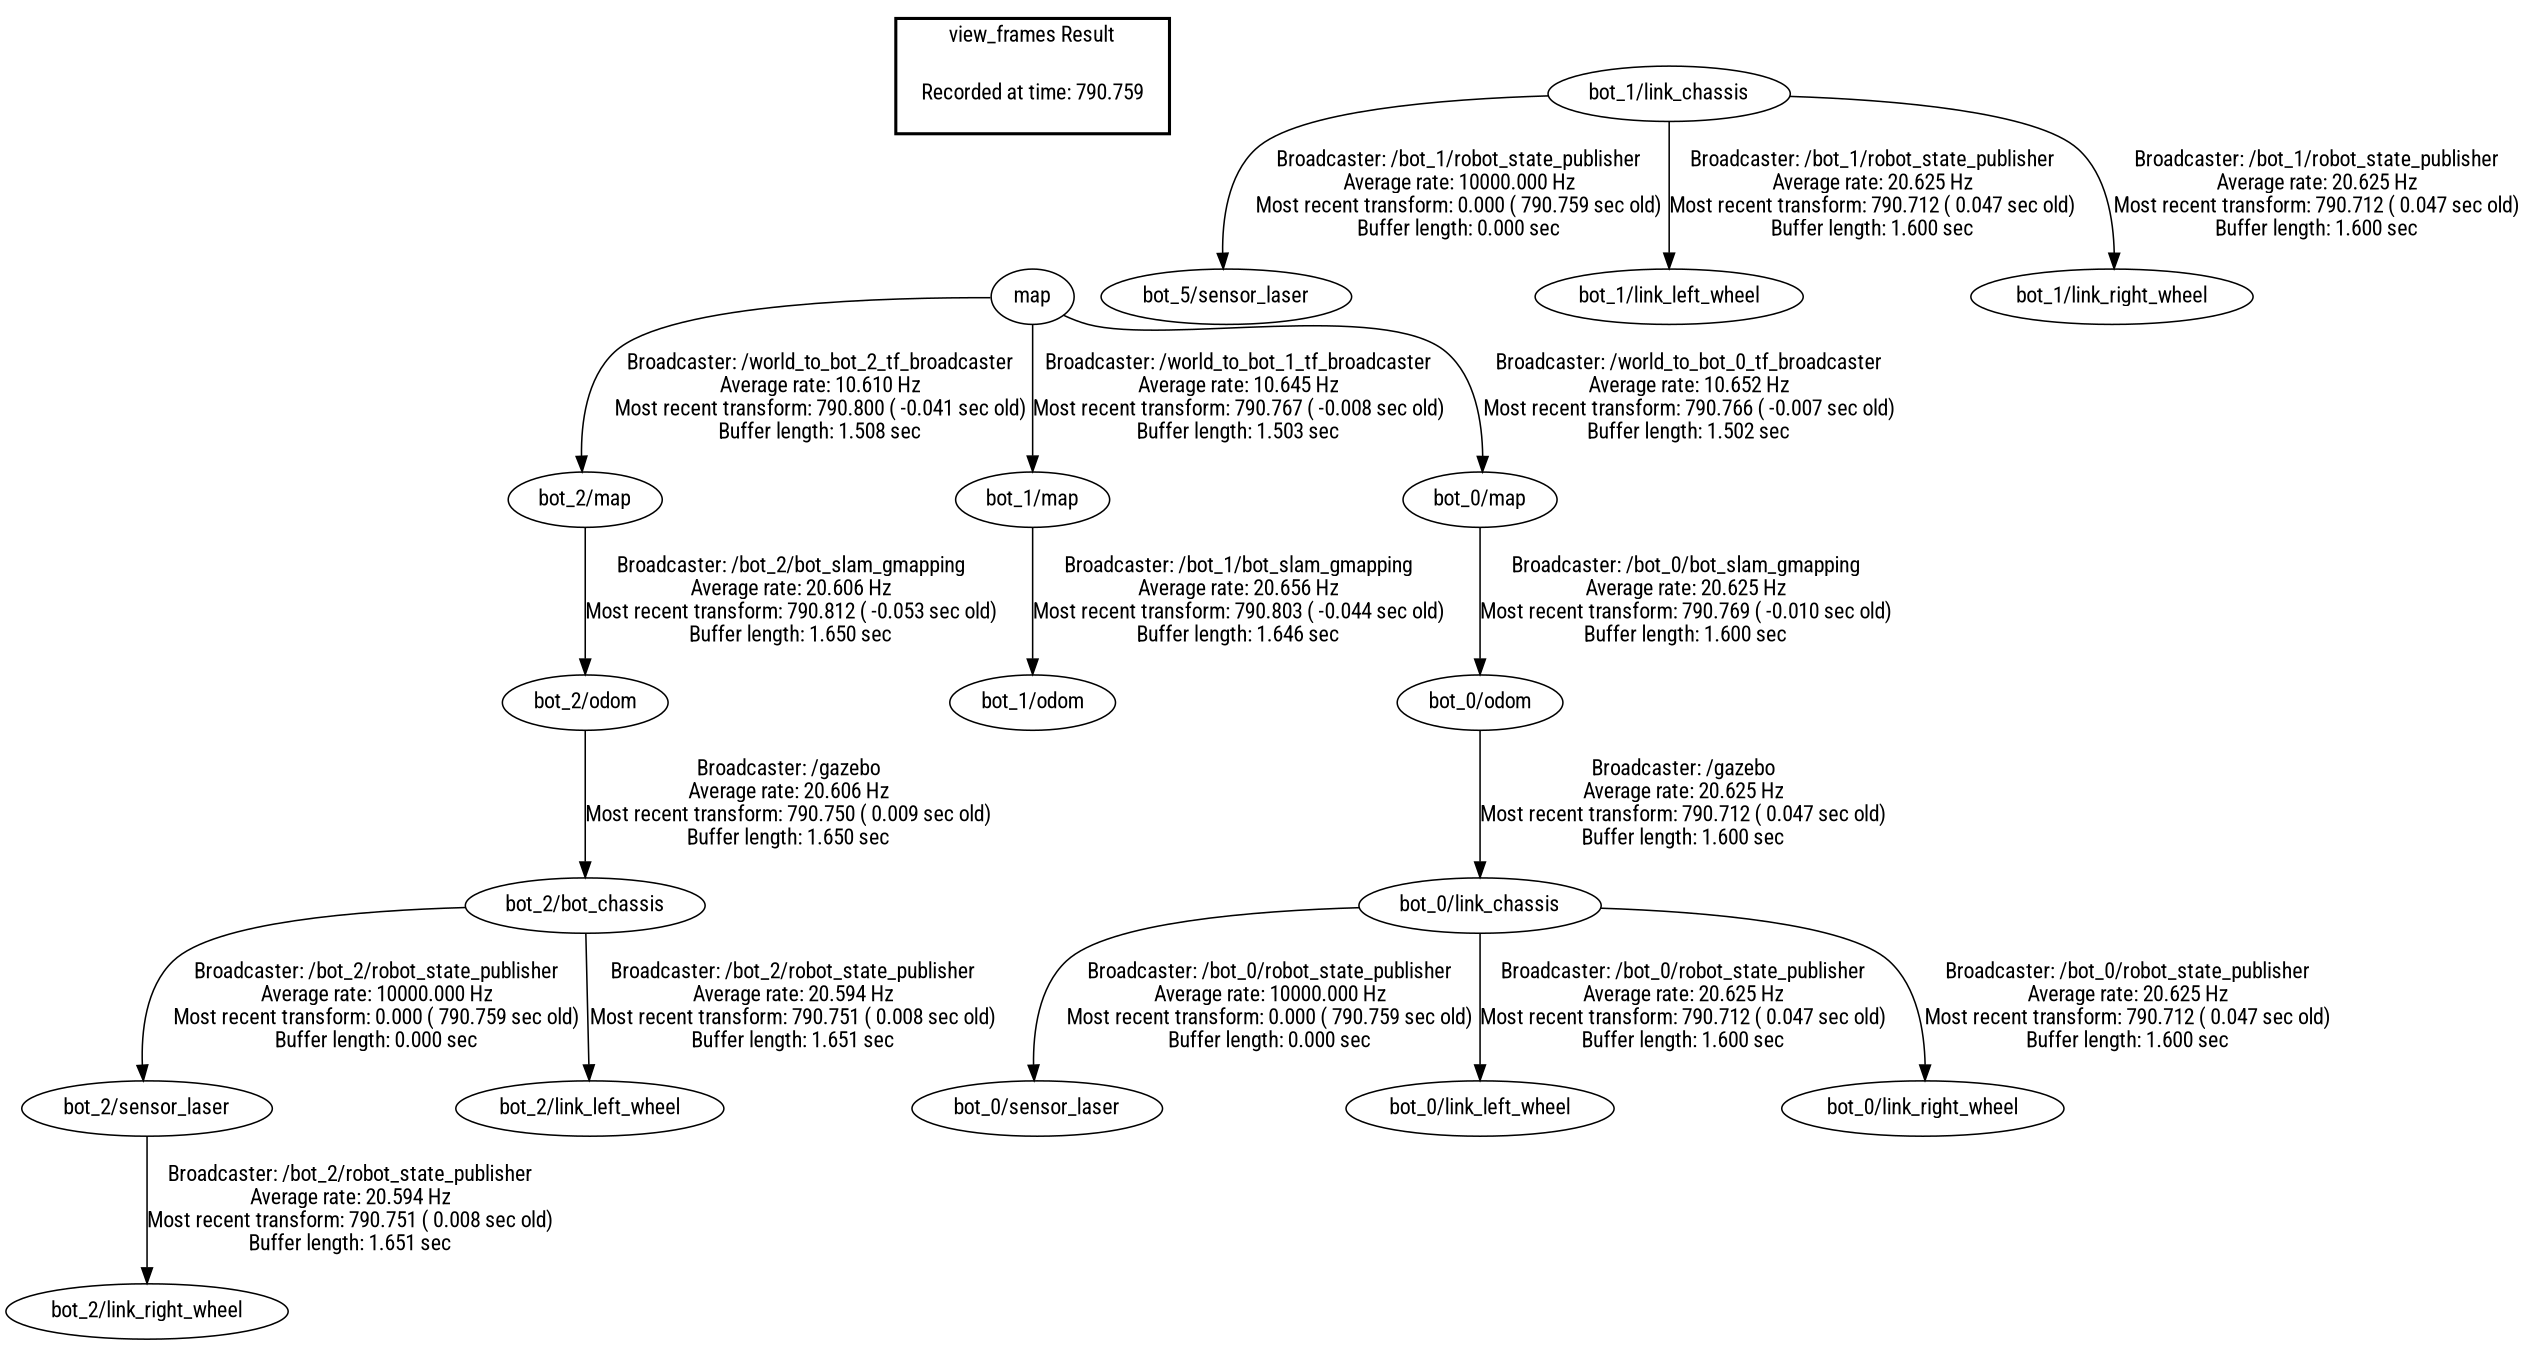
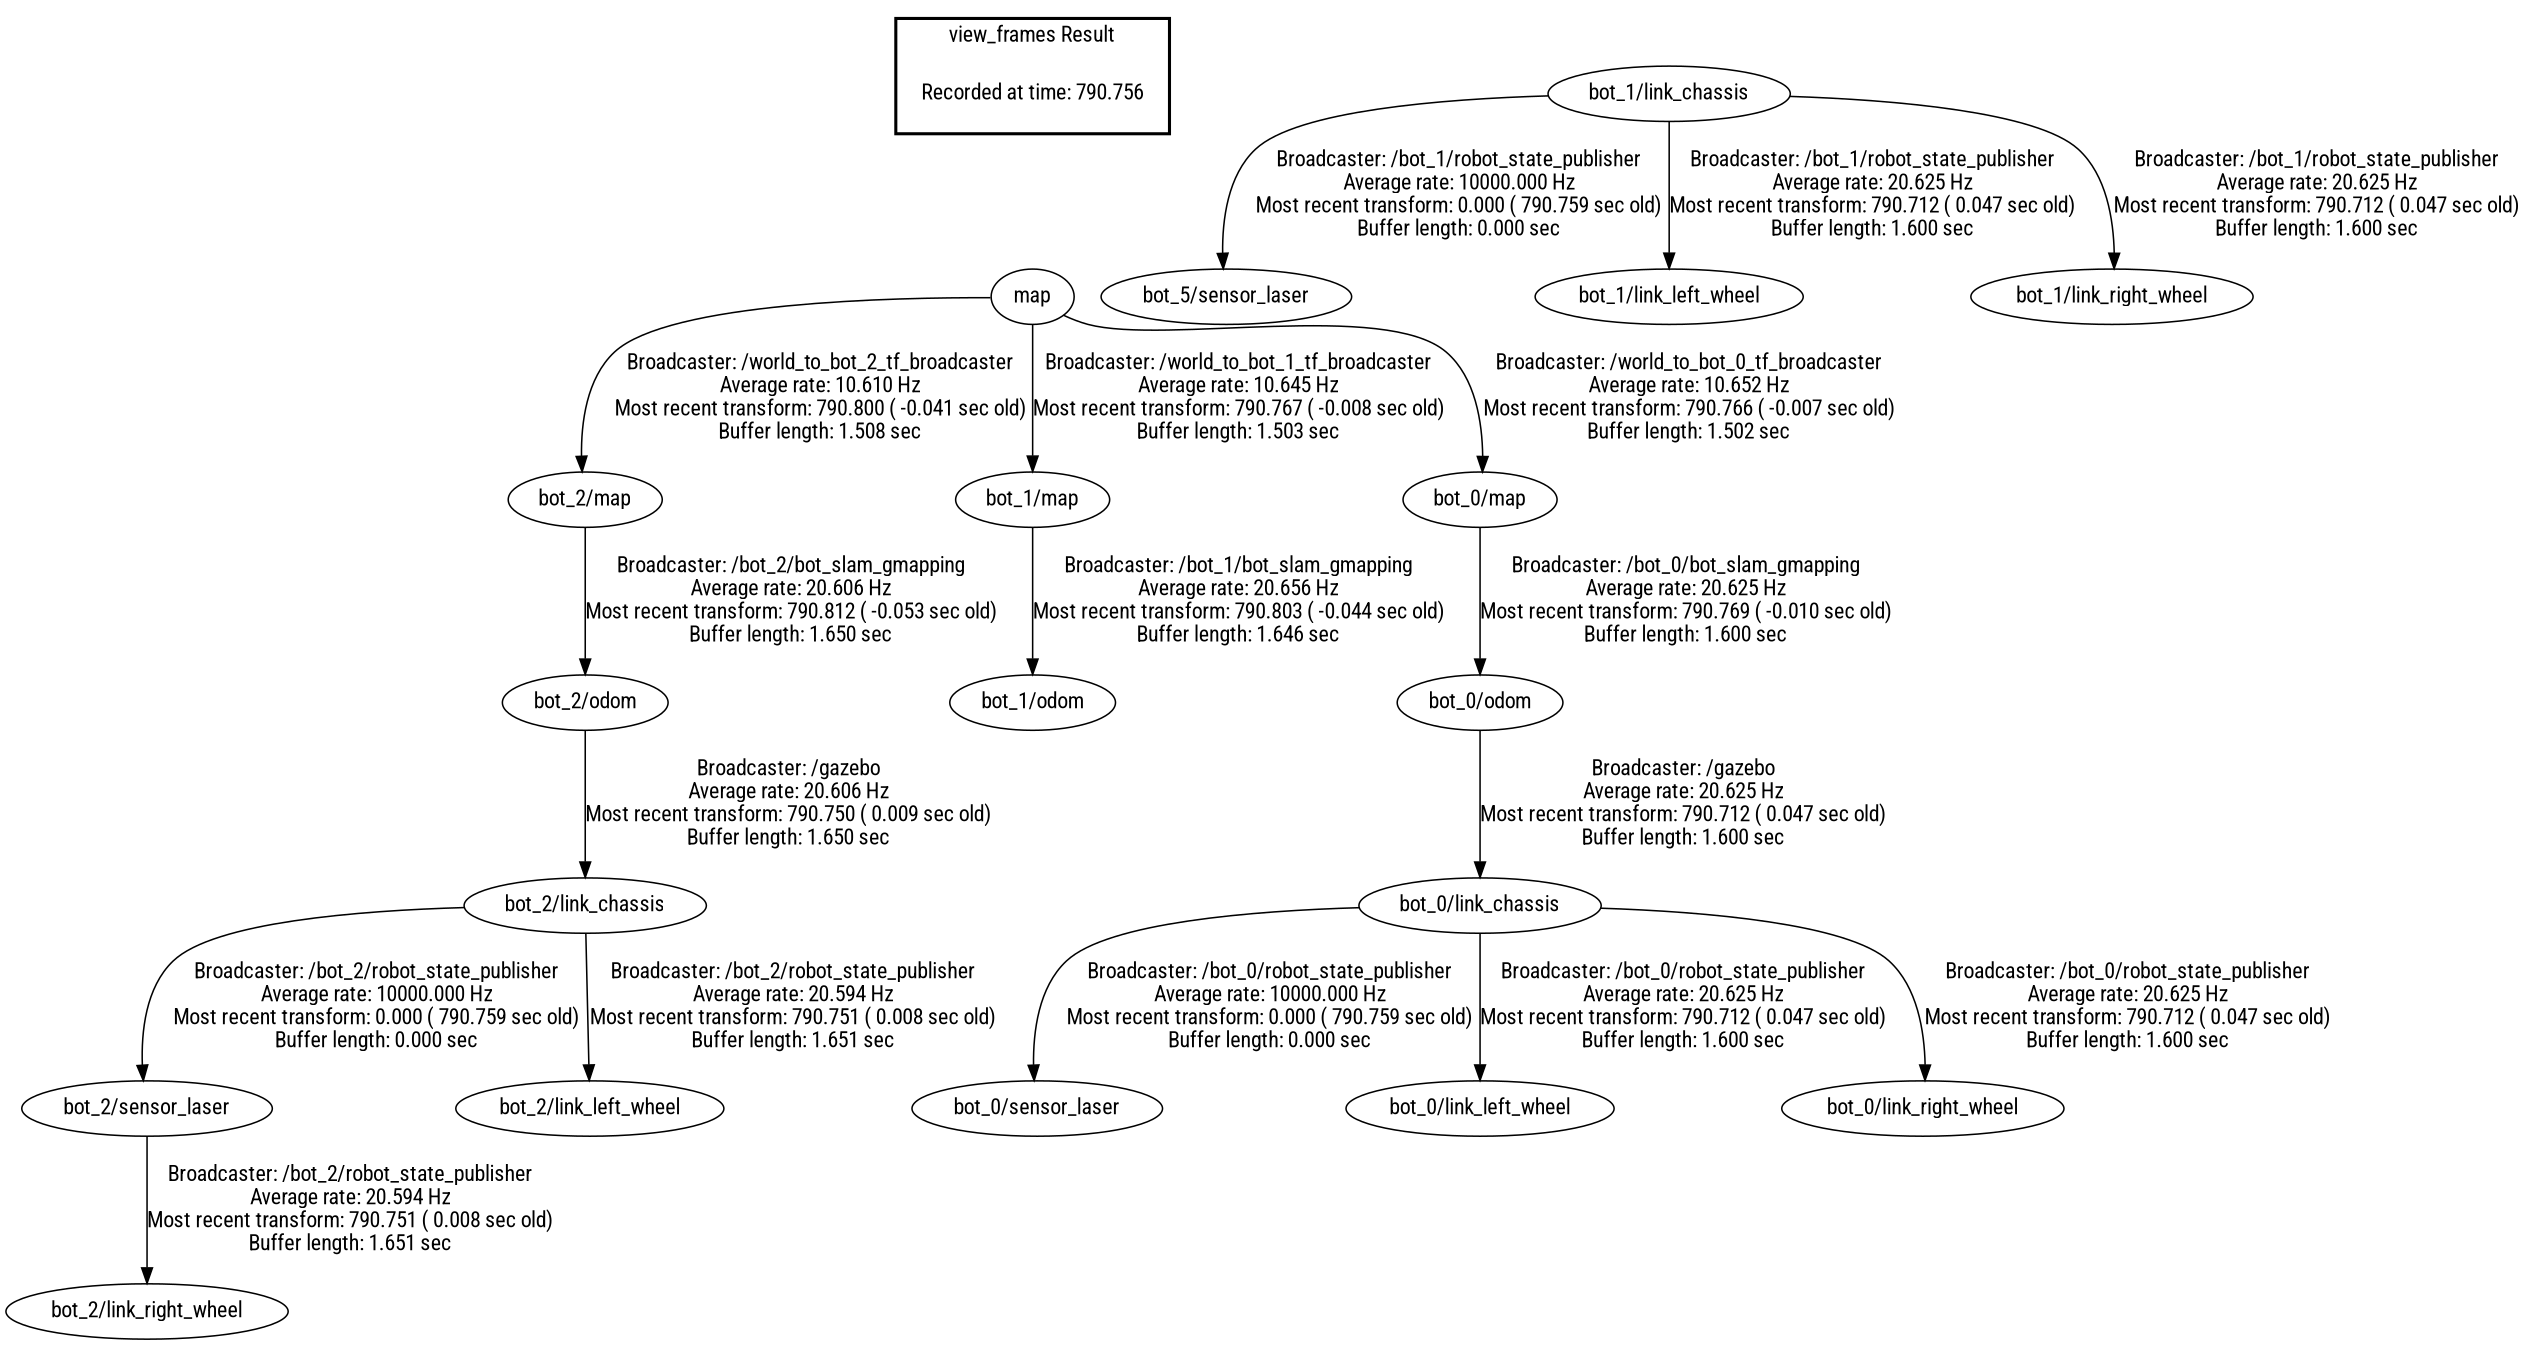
  digraph {
    fontname="Roboto Condensed"
    node [fontname="Roboto Condensed"]
    edge [fontname="Roboto Condensed"]
-   "Recorded at time: 790.759" [shape=plaintext]
+   "Recorded at time: 790.759" [shape=plaintext label="Recorded at time: 790.756"]
    map
    "bot_0/link_chassis"
    "bot_0/sensor_laser"
    "bot_0/link_left_wheel"
    "bot_0/link_right_wheel"
    "bot_0/odom"
    n8 [label="bot_5/sensor_laser"]
    "bot_1/link_chassis"
    "bot_1/link_left_wheel"
    "bot_1/link_right_wheel"
-   "bot_2/link_chassis" [label="bot_2/bot_chassis"]
+   "bot_2/link_chassis"
    "bot_2/sensor_laser"
    "bot_2/link_left_wheel"
    "bot_2/link_right_wheel"
    "bot_2/odom"
    "bot_2/map"
    "bot_1/map"
    "bot_1/odom"
    "bot_0/map"
    subgraph cluster_1 {
      color=black
      label="view_frames Result"
      style=bold
      "Recorded at time: 790.759"
    }
    "Recorded at time: 790.759" -> map [style=invis]
    map -> "bot_2/map" [label="Broadcaster: /world_to_bot_2_tf_broadcaster\nAverage rate: 10.610 Hz\nMost recent transform: 790.800 ( -0.041 sec old)\nBuffer length: 1.508 sec\n"]
    map -> "bot_1/map" [label="Broadcaster: /world_to_bot_1_tf_broadcaster\nAverage rate: 10.645 Hz\nMost recent transform: 790.767 ( -0.008 sec old)\nBuffer length: 1.503 sec\n"]
    map -> "bot_0/map" [label="Broadcaster: /world_to_bot_0_tf_broadcaster\nAverage rate: 10.652 Hz\nMost recent transform: 790.766 ( -0.007 sec old)\nBuffer length: 1.502 sec\n"]
    "bot_0/link_chassis" -> "bot_0/sensor_laser" [label="Broadcaster: /bot_0/robot_state_publisher\nAverage rate: 10000.000 Hz\nMost recent transform: 0.000 ( 790.759 sec old)\nBuffer length: 0.000 sec\n"]
    "bot_0/link_chassis" -> "bot_0/link_left_wheel" [label="Broadcaster: /bot_0/robot_state_publisher\nAverage rate: 20.625 Hz\nMost recent transform: 790.712 ( 0.047 sec old)\nBuffer length: 1.600 sec\n"]
    "bot_0/link_chassis" -> "bot_0/link_right_wheel" [label="Broadcaster: /bot_0/robot_state_publisher\nAverage rate: 20.625 Hz\nMost recent transform: 790.712 ( 0.047 sec old)\nBuffer length: 1.600 sec\n"]
    "bot_0/odom" -> "bot_0/link_chassis" [label="Broadcaster: /gazebo\nAverage rate: 20.625 Hz\nMost recent transform: 790.712 ( 0.047 sec old)\nBuffer length: 1.600 sec\n"]
    "bot_1/link_chassis" -> n8 [label="Broadcaster: /bot_1/robot_state_publisher\nAverage rate: 10000.000 Hz\nMost recent transform: 0.000 ( 790.759 sec old)\nBuffer length: 0.000 sec\n"]
    "bot_1/link_chassis" -> "bot_1/link_left_wheel" [label="Broadcaster: /bot_1/robot_state_publisher\nAverage rate: 20.625 Hz\nMost recent transform: 790.712 ( 0.047 sec old)\nBuffer length: 1.600 sec\n"]
    "bot_1/link_chassis" -> "bot_1/link_right_wheel" [label="Broadcaster: /bot_1/robot_state_publisher\nAverage rate: 20.625 Hz\nMost recent transform: 790.712 ( 0.047 sec old)\nBuffer length: 1.600 sec\n"]
    "bot_2/link_chassis" -> "bot_2/sensor_laser" [label="Broadcaster: /bot_2/robot_state_publisher\nAverage rate: 10000.000 Hz\nMost recent transform: 0.000 ( 790.759 sec old)\nBuffer length: 0.000 sec\n"]
    "bot_2/link_chassis" -> "bot_2/link_left_wheel" [label="Broadcaster: /bot_2/robot_state_publisher\nAverage rate: 20.594 Hz\nMost recent transform: 790.751 ( 0.008 sec old)\nBuffer length: 1.651 sec\n"]
    "bot_2/sensor_laser" -> "bot_2/link_right_wheel" [label="Broadcaster: /bot_2/robot_state_publisher\nAverage rate: 20.594 Hz\nMost recent transform: 790.751 ( 0.008 sec old)\nBuffer length: 1.651 sec\n"]
    "bot_2/odom" -> "bot_2/link_chassis" [label="Broadcaster: /gazebo\nAverage rate: 20.606 Hz\nMost recent transform: 790.750 ( 0.009 sec old)\nBuffer length: 1.650 sec\n"]
    "bot_2/map" -> "bot_2/odom" [label="Broadcaster: /bot_2/bot_slam_gmapping\nAverage rate: 20.606 Hz\nMost recent transform: 790.812 ( -0.053 sec old)\nBuffer length: 1.650 sec\n"]
    "bot_1/map" -> "bot_1/odom" [label="Broadcaster: /bot_1/bot_slam_gmapping\nAverage rate: 20.656 Hz\nMost recent transform: 790.803 ( -0.044 sec old)\nBuffer length: 1.646 sec\n"]
    "bot_0/map" -> "bot_0/odom" [label="Broadcaster: /bot_0/bot_slam_gmapping\nAverage rate: 20.625 Hz\nMost recent transform: 790.769 ( -0.010 sec old)\nBuffer length: 1.600 sec\n"]
  }
